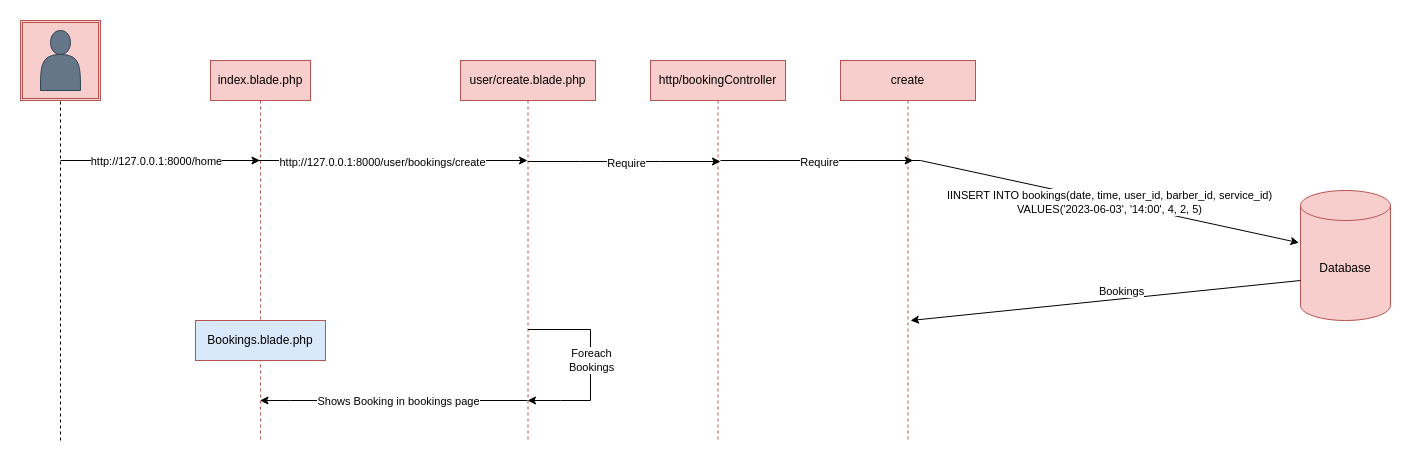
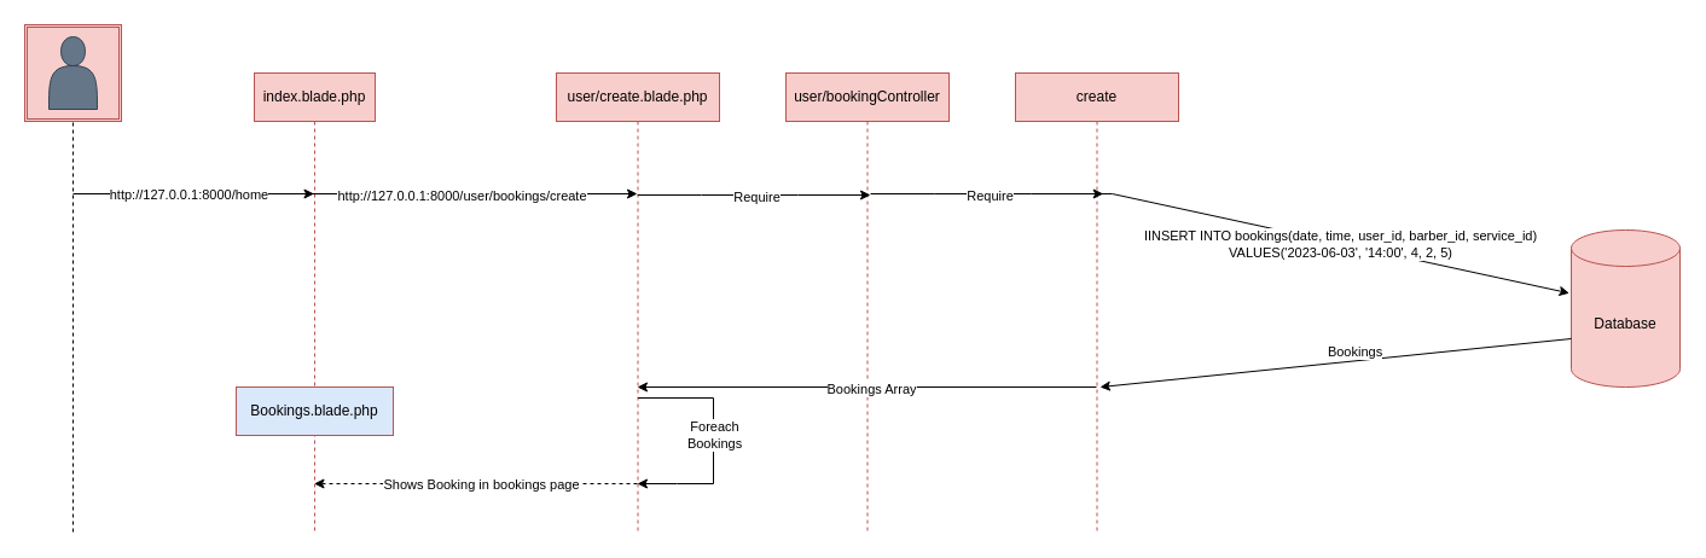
  <mxCell id="0" />
  <mxCell id="1" parent="0" />
  <mxCell id="2" value="index.blade.php" style="shape=umlLifeline;perimeter=lifelinePerimeter;whiteSpace=wrap;html=1;container=0;dropTarget=0;collapsible=0;recursiveResize=0;outlineConnect=0;portConstraint=eastwest;newEdgeStyle={&quot;edgeStyle&quot;:&quot;elbowEdgeStyle&quot;,&quot;elbow&quot;:&quot;vertical&quot;,&quot;curved&quot;:0,&quot;rounded&quot;:0};fillColor=#f8cecc;strokeColor=#b85450;" vertex="1" parent="1"><mxGeometry x="210" y="60" width="100" height="380" as="geometry" /></mxCell>
  <mxCell id="3" value="" style="group;fillColor=#f8cecc;strokeColor=#b85450;" connectable="0" vertex="1" parent="1"><mxGeometry x="20" y="20" width="80" height="80" as="geometry" /></mxCell>
  <mxCell id="4" value="" style="shape=ext;double=1;whiteSpace=wrap;html=1;aspect=fixed;fillColor=#f8cecc;strokeColor=#b85450;" vertex="1" parent="3"><mxGeometry width="80" height="80" as="geometry" /></mxCell>
  <mxCell id="5" value="" style="shape=actor;whiteSpace=wrap;html=1;fillColor=#647687;fontColor=#ffffff;strokeColor=#314354;" vertex="1" parent="3"><mxGeometry x="20" y="10" width="40" height="60" as="geometry" /></mxCell>
  <mxCell id="6" value="" style="endArrow=none;dashed=1;html=1;rounded=0;entryX=0.5;entryY=1;entryDx=0;entryDy=0;" edge="1" parent="1" target="4"><mxGeometry width="50" height="50" relative="1" as="geometry"><mxPoint x="60" y="440" as="sourcePoint" /><mxPoint x="30" y="160" as="targetPoint" /></mxGeometry></mxCell>
  <mxCell id="7" value="user/create.blade.php" style="shape=umlLifeline;perimeter=lifelinePerimeter;whiteSpace=wrap;html=1;container=0;dropTarget=0;collapsible=0;recursiveResize=0;outlineConnect=0;portConstraint=eastwest;newEdgeStyle={&quot;edgeStyle&quot;:&quot;elbowEdgeStyle&quot;,&quot;elbow&quot;:&quot;vertical&quot;,&quot;curved&quot;:0,&quot;rounded&quot;:0};fillColor=#f8cecc;strokeColor=#b85450;" vertex="1" parent="1"><mxGeometry x="460" y="60" width="135" height="380" as="geometry" /></mxCell>
  <mxCell id="8" value="" style="endArrow=classic;html=1;rounded=0;" edge="1" parent="1" target="2"><mxGeometry width="50" height="50" relative="1" as="geometry"><mxPoint x="60" y="160" as="sourcePoint" /><mxPoint x="110" y="140" as="targetPoint" /><Array as="points"><mxPoint x="120" y="160" /></Array></mxGeometry></mxCell>
  <mxCell id="9" value="http://127.0.0.1:8000/home" style="edgeLabel;html=1;align=center;verticalAlign=middle;resizable=0;points=[];" connectable="0" vertex="1" parent="8"><mxGeometry x="-0.044" relative="1" as="geometry"><mxPoint as="offset" /></mxGeometry></mxCell>
  <mxCell id="10" value="" style="endArrow=classic;html=1;rounded=0;" edge="1" parent="1" target="7"><mxGeometry width="50" height="50" relative="1" as="geometry"><mxPoint x="230" y="160" as="sourcePoint" /><mxPoint x="400" y="160" as="targetPoint" /><Array as="points"><mxPoint x="290" y="160" /></Array></mxGeometry></mxCell>
  <mxCell id="11" value="http://127.0.0.1:8000/user/bookings/create" style="edgeLabel;html=1;align=center;verticalAlign=middle;resizable=0;points=[];" connectable="0" vertex="1" parent="10"><mxGeometry x="0.02" y="-1" relative="1" as="geometry"><mxPoint as="offset" /></mxGeometry></mxCell>
- <mxCell id="12" value="http/bookingController" style="shape=umlLifeline;perimeter=lifelinePerimeter;whiteSpace=wrap;html=1;container=0;dropTarget=0;collapsible=0;recursiveResize=0;outlineConnect=0;portConstraint=eastwest;newEdgeStyle={&quot;edgeStyle&quot;:&quot;elbowEdgeStyle&quot;,&quot;elbow&quot;:&quot;vertical&quot;,&quot;curved&quot;:0,&quot;rounded&quot;:0};fillColor=#f8cecc;strokeColor=#b85450;" vertex="1" parent="1"><mxGeometry x="650" y="60" width="135" height="380" as="geometry" /></mxCell>
+ <mxCell id="12" value="user/bookingController" style="shape=umlLifeline;perimeter=lifelinePerimeter;whiteSpace=wrap;html=1;container=0;dropTarget=0;collapsible=0;recursiveResize=0;outlineConnect=0;portConstraint=eastwest;newEdgeStyle={&quot;edgeStyle&quot;:&quot;elbowEdgeStyle&quot;,&quot;elbow&quot;:&quot;vertical&quot;,&quot;curved&quot;:0,&quot;rounded&quot;:0};fillColor=#f8cecc;strokeColor=#b85450;" vertex="1" parent="1"><mxGeometry x="650" y="60" width="135" height="380" as="geometry" /></mxCell>
  <mxCell id="13" value="" style="endArrow=classic;html=1;rounded=0;" edge="1" parent="1"><mxGeometry width="50" height="50" relative="1" as="geometry"><mxPoint x="527.31" y="161" as="sourcePoint" /><mxPoint x="720" y="161" as="targetPoint" /><Array as="points"><mxPoint x="580" y="161" /><mxPoint x="660" y="161" /></Array></mxGeometry></mxCell>
  <mxCell id="14" value="Require" style="edgeLabel;html=1;align=center;verticalAlign=middle;resizable=0;points=[];" connectable="0" vertex="1" parent="13"><mxGeometry x="0.02" y="-1" relative="1" as="geometry"><mxPoint as="offset" /></mxGeometry></mxCell>
  <mxCell id="15" value="create" style="shape=umlLifeline;perimeter=lifelinePerimeter;whiteSpace=wrap;html=1;container=0;dropTarget=0;collapsible=0;recursiveResize=0;outlineConnect=0;portConstraint=eastwest;newEdgeStyle={&quot;edgeStyle&quot;:&quot;elbowEdgeStyle&quot;,&quot;elbow&quot;:&quot;vertical&quot;,&quot;curved&quot;:0,&quot;rounded&quot;:0};fillColor=#f8cecc;strokeColor=#b85450;" vertex="1" parent="1"><mxGeometry x="840" y="60" width="135" height="380" as="geometry" /></mxCell>
  <mxCell id="16" value="" style="endArrow=classic;html=1;rounded=0;" edge="1" parent="1"><mxGeometry width="50" height="50" relative="1" as="geometry"><mxPoint x="720" y="160" as="sourcePoint" /><mxPoint x="912.69" y="160" as="targetPoint" /><Array as="points"><mxPoint x="772.69" y="160" /><mxPoint x="852.69" y="160" /></Array></mxGeometry></mxCell>
  <mxCell id="17" value="Require" style="edgeLabel;html=1;align=center;verticalAlign=middle;resizable=0;points=[];" connectable="0" vertex="1" parent="16"><mxGeometry x="0.02" y="-1" relative="1" as="geometry"><mxPoint as="offset" /></mxGeometry></mxCell>
  <mxCell id="18" value="Database" style="shape=cylinder3;whiteSpace=wrap;html=1;boundedLbl=1;backgroundOutline=1;size=15;fillColor=#f8cecc;strokeColor=#b85450;" vertex="1" parent="1"><mxGeometry x="1300" y="190" width="90" height="130" as="geometry" /></mxCell>
  <mxCell id="19" value="" style="endArrow=classic;html=1;rounded=0;entryX=-0.017;entryY=0.402;entryDx=0;entryDy=0;entryPerimeter=0;" edge="1" parent="1" target="18"><mxGeometry width="50" height="50" relative="1" as="geometry"><mxPoint x="910" y="160" as="sourcePoint" /><mxPoint x="922.69" y="170" as="targetPoint" /><Array as="points"><mxPoint x="920" y="160" /></Array></mxGeometry></mxCell>
  <mxCell id="20" value="IINSERT INTO bookings(date, time, user_id, barber_id, service_id)&lt;br&gt;VALUES('2023-06-03', '14:00', 4, 2, 5)" style="edgeLabel;html=1;align=center;verticalAlign=middle;resizable=0;points=[];" connectable="0" vertex="1" parent="19"><mxGeometry x="0.02" y="-1" relative="1" as="geometry"><mxPoint as="offset" /></mxGeometry></mxCell>
  <mxCell id="21" value="" style="endArrow=classic;html=1;rounded=0;exitX=0;exitY=0;exitDx=0;exitDy=90;exitPerimeter=0;" edge="1" parent="1" source="18"><mxGeometry width="50" height="50" relative="1" as="geometry"><mxPoint x="1170" y="340" as="sourcePoint" /><mxPoint x="910" y="320" as="targetPoint" /><Array as="points" /></mxGeometry></mxCell>
  <mxCell id="22" value="Bookings" style="edgeLabel;html=1;align=center;verticalAlign=middle;resizable=0;points=[];" connectable="0" vertex="1" parent="21"><mxGeometry x="-0.865" y="-4" relative="1" as="geometry"><mxPoint x="-153" y="12" as="offset" /></mxGeometry></mxCell>
+ <mxCell id="23" value="" style="endArrow=classic;html=1;rounded=0;" edge="1" parent="1" source="15" target="7"><mxGeometry width="50" height="50" relative="1" as="geometry"><mxPoint x="770" y="330" as="sourcePoint" /><mxPoint x="820" y="280" as="targetPoint" /><Array as="points"><mxPoint x="750" y="320" /></Array></mxGeometry></mxCell>
+ <mxCell id="24" value="Bookings Array" style="edgeLabel;html=1;align=center;verticalAlign=middle;resizable=0;points=[];" connectable="0" vertex="1" parent="23"><mxGeometry x="-0.018" y="1" relative="1" as="geometry"><mxPoint as="offset" /></mxGeometry></mxCell>
  <mxCell id="25" value="" style="endArrow=classic;html=1;rounded=0;" edge="1" parent="1" target="7"><mxGeometry width="50" height="50" relative="1" as="geometry"><mxPoint x="527.524" y="329" as="sourcePoint" /><mxPoint x="527.524" y="359" as="targetPoint" /><Array as="points"><mxPoint x="590" y="329" /><mxPoint x="590" y="400" /><mxPoint x="560" y="400" /></Array></mxGeometry></mxCell>
  <mxCell id="26" value="Foreach&lt;br&gt;Bookings" style="edgeLabel;html=1;align=center;verticalAlign=middle;resizable=0;points=[];" connectable="0" vertex="1" parent="25"><mxGeometry x="-0.096" relative="1" as="geometry"><mxPoint y="4" as="offset" /></mxGeometry></mxCell>
- <mxCell id="27" value="" style="endArrow=classic;html=1;rounded=0;" edge="1" parent="1" source="7" target="2"><mxGeometry width="50" height="50" relative="1" as="geometry"><mxPoint x="360" y="410" as="sourcePoint" /><mxPoint x="410" y="360" as="targetPoint" /><Array as="points"><mxPoint x="290" y="400" /></Array></mxGeometry></mxCell>
+ <mxCell id="27" value="" style="endArrow=classic;html=1;rounded=0;dashed=1;" edge="1" parent="1" source="7" target="2"><mxGeometry width="50" height="50" relative="1" as="geometry"><mxPoint x="360" y="410" as="sourcePoint" /><mxPoint x="410" y="360" as="targetPoint" /><Array as="points"><mxPoint x="290" y="400" /></Array></mxGeometry></mxCell>
  <mxCell id="28" value="Shows Booking in bookings page" style="edgeLabel;html=1;align=center;verticalAlign=middle;resizable=0;points=[];" connectable="0" vertex="1" parent="27"><mxGeometry x="-0.029" relative="1" as="geometry"><mxPoint as="offset" /></mxGeometry></mxCell>
  <mxCell id="29" value="Bookings.blade.php" style="rounded=0;whiteSpace=wrap;html=1;fillColor=#dae8fc;strokeColor=#b85450;" vertex="1" parent="1"><mxGeometry x="195" y="320" width="130" height="40" as="geometry" /></mxCell>
